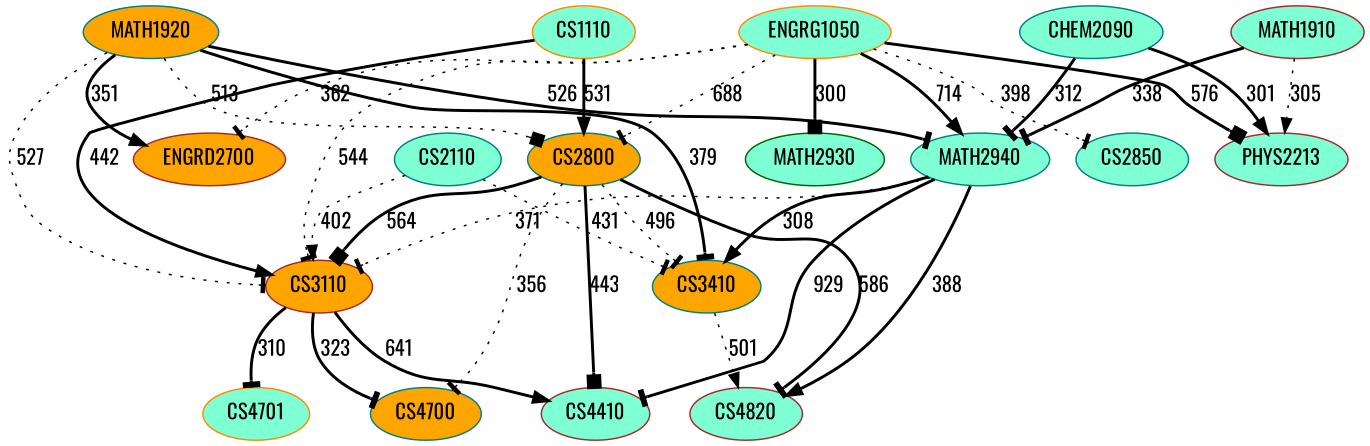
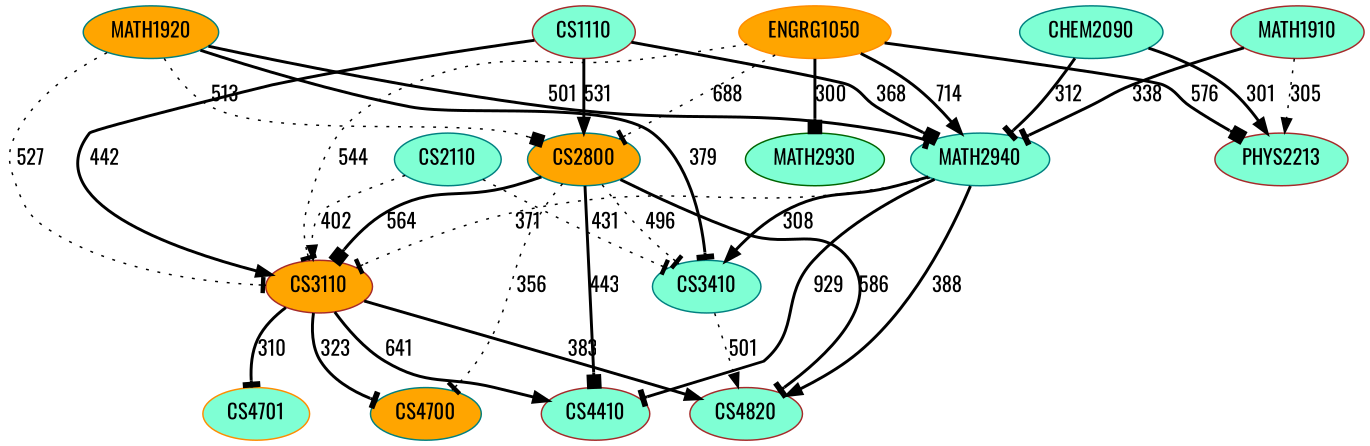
  digraph {
    fontname=Oswald
    node [color=teal fillcolor=aquamarine fontname=Oswald style=filled]
    edge [arrowhead=tee fontname=Oswald style=bold]
    n1 [label=MATH2940]
    n2 [color=brown fillcolor=orange label=CS3110]
    CS4410 [color=brown]
-   n4 [fillcolor=orange label=CS3410]
+   n4 [label=CS3410]
    CS4820 [color=brown]
    CS4700 [fillcolor=orange]
    CS4701 [color=darkorange]
-   ENGRG1050 [color=darkorange]
+   ENGRG1050 [color=darkorange fillcolor=orange]
    n9 [fillcolor=orange label=CS2800]
    MATH2930 [color=darkgreen]
    PHYS2213 [color=brown]
-   ENGRD2700 [color=brown fillcolor=orange]
-   CS2850
    MATH1920 [fillcolor=orange]
-   CS1110 [color=darkorange]
+   CS1110 [color=brown]
    CHEM2090
    MATH1910 [color=brown]
    CS2110
    n1 -> n2 [label=371 style=dotted]
    n1 -> CS4410 [label=929]
    n1 -> n4 [arrowhead=normal label=308]
    n1 -> CS4820 [arrowhead=normal label=388]
    n2 -> CS4410 [arrowhead=normal label=641]
+   n2 -> CS4820 [arrowhead=normal label=383]
    n2 -> CS4700 [label=323]
    n2 -> CS4701 [label=310]
    n4 -> CS4820 [arrowhead=normal label=501 style=dotted]
    ENGRG1050 -> n1 [arrowhead=normal label=714]
    ENGRG1050 -> n2 [label=544 style=dotted]
    ENGRG1050 -> n9 [label=688 style=dotted]
    ENGRG1050 -> MATH2930 [arrowhead=box label=300]
    ENGRG1050 -> PHYS2213 [arrowhead=box label=576]
-   ENGRG1050 -> ENGRD2700 [label=362 style=dotted]
-   ENGRG1050 -> CS2850 [label=398 style=dotted]
    n9 -> n2 [arrowhead=box label=564]
    n9 -> CS4410 [arrowhead=box label=443]
    n9 -> n4 [label=496 style=dotted]
    n9 -> CS4820 [label=586]
    n9 -> CS4700 [label=356 style=dotted]
-   MATH1920 -> n1 [label=526]
+   MATH1920 -> n1 [label=501]
    MATH1920 -> n2 [label=527 style=dotted]
    MATH1920 -> n4 [label=379]
    MATH1920 -> n9 [arrowhead=box label=513 style=dotted]
-   MATH1920 -> ENGRD2700 [arrowhead=normal label=351]
+   CS1110 -> n1 [arrowhead=box label=368]
    CS1110 -> n2 [arrowhead=normal label=442]
    CS1110 -> n9 [arrowhead=normal label=531]
    CHEM2090 -> n1 [label=312]
    CHEM2090 -> PHYS2213 [arrowhead=normal label=301]
    MATH1910 -> n1 [label=338]
    MATH1910 -> PHYS2213 [arrowhead=normal label=305 style=dotted]
    CS2110 -> n2 [arrowhead=normal label=402 style=dotted]
    CS2110 -> n4 [label=431 style=dotted]
  }
